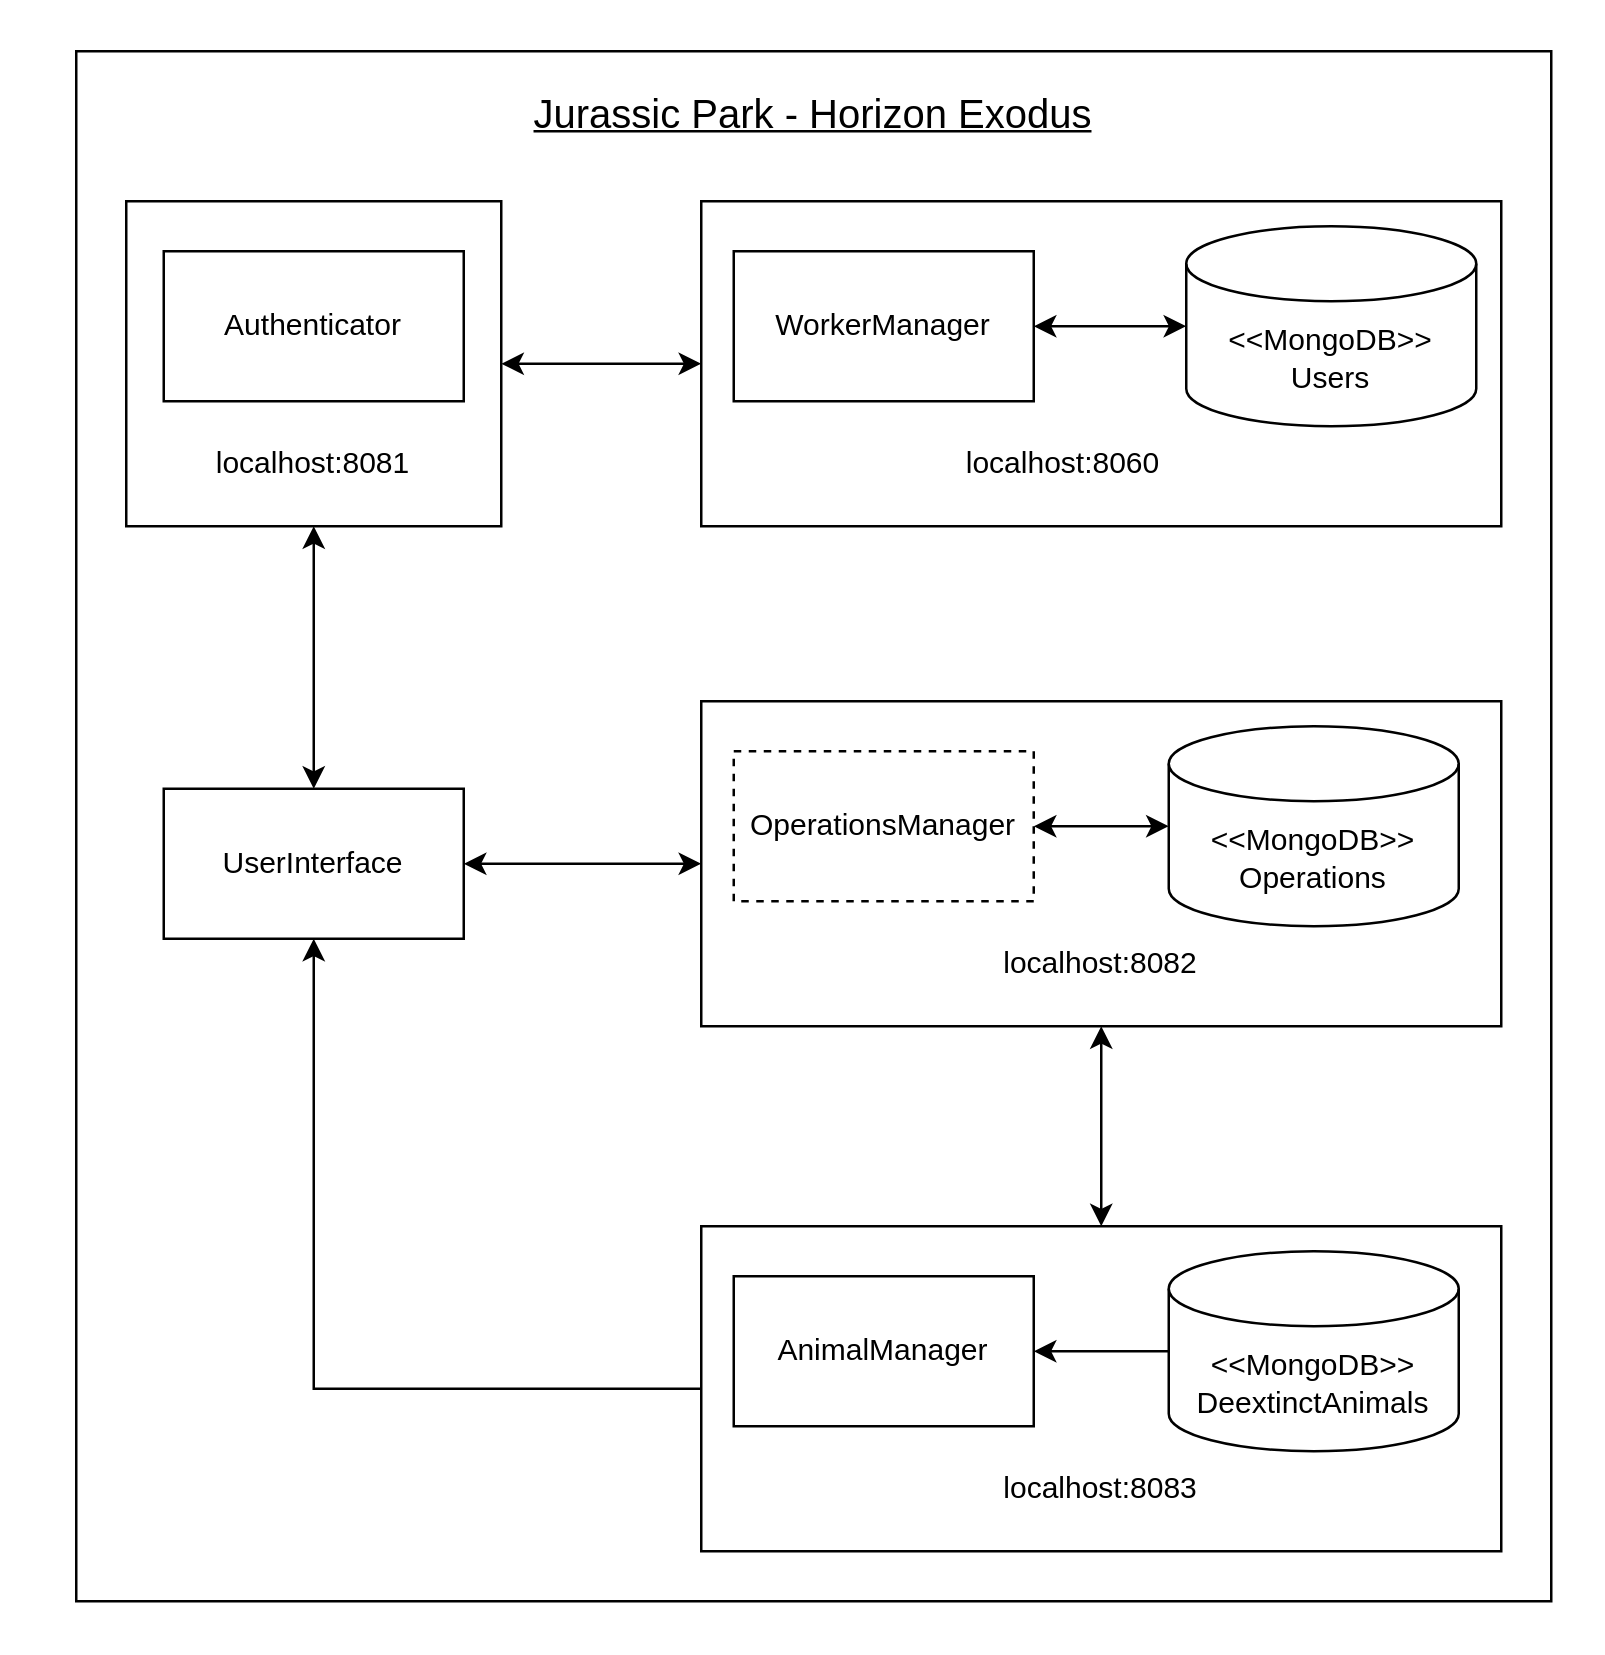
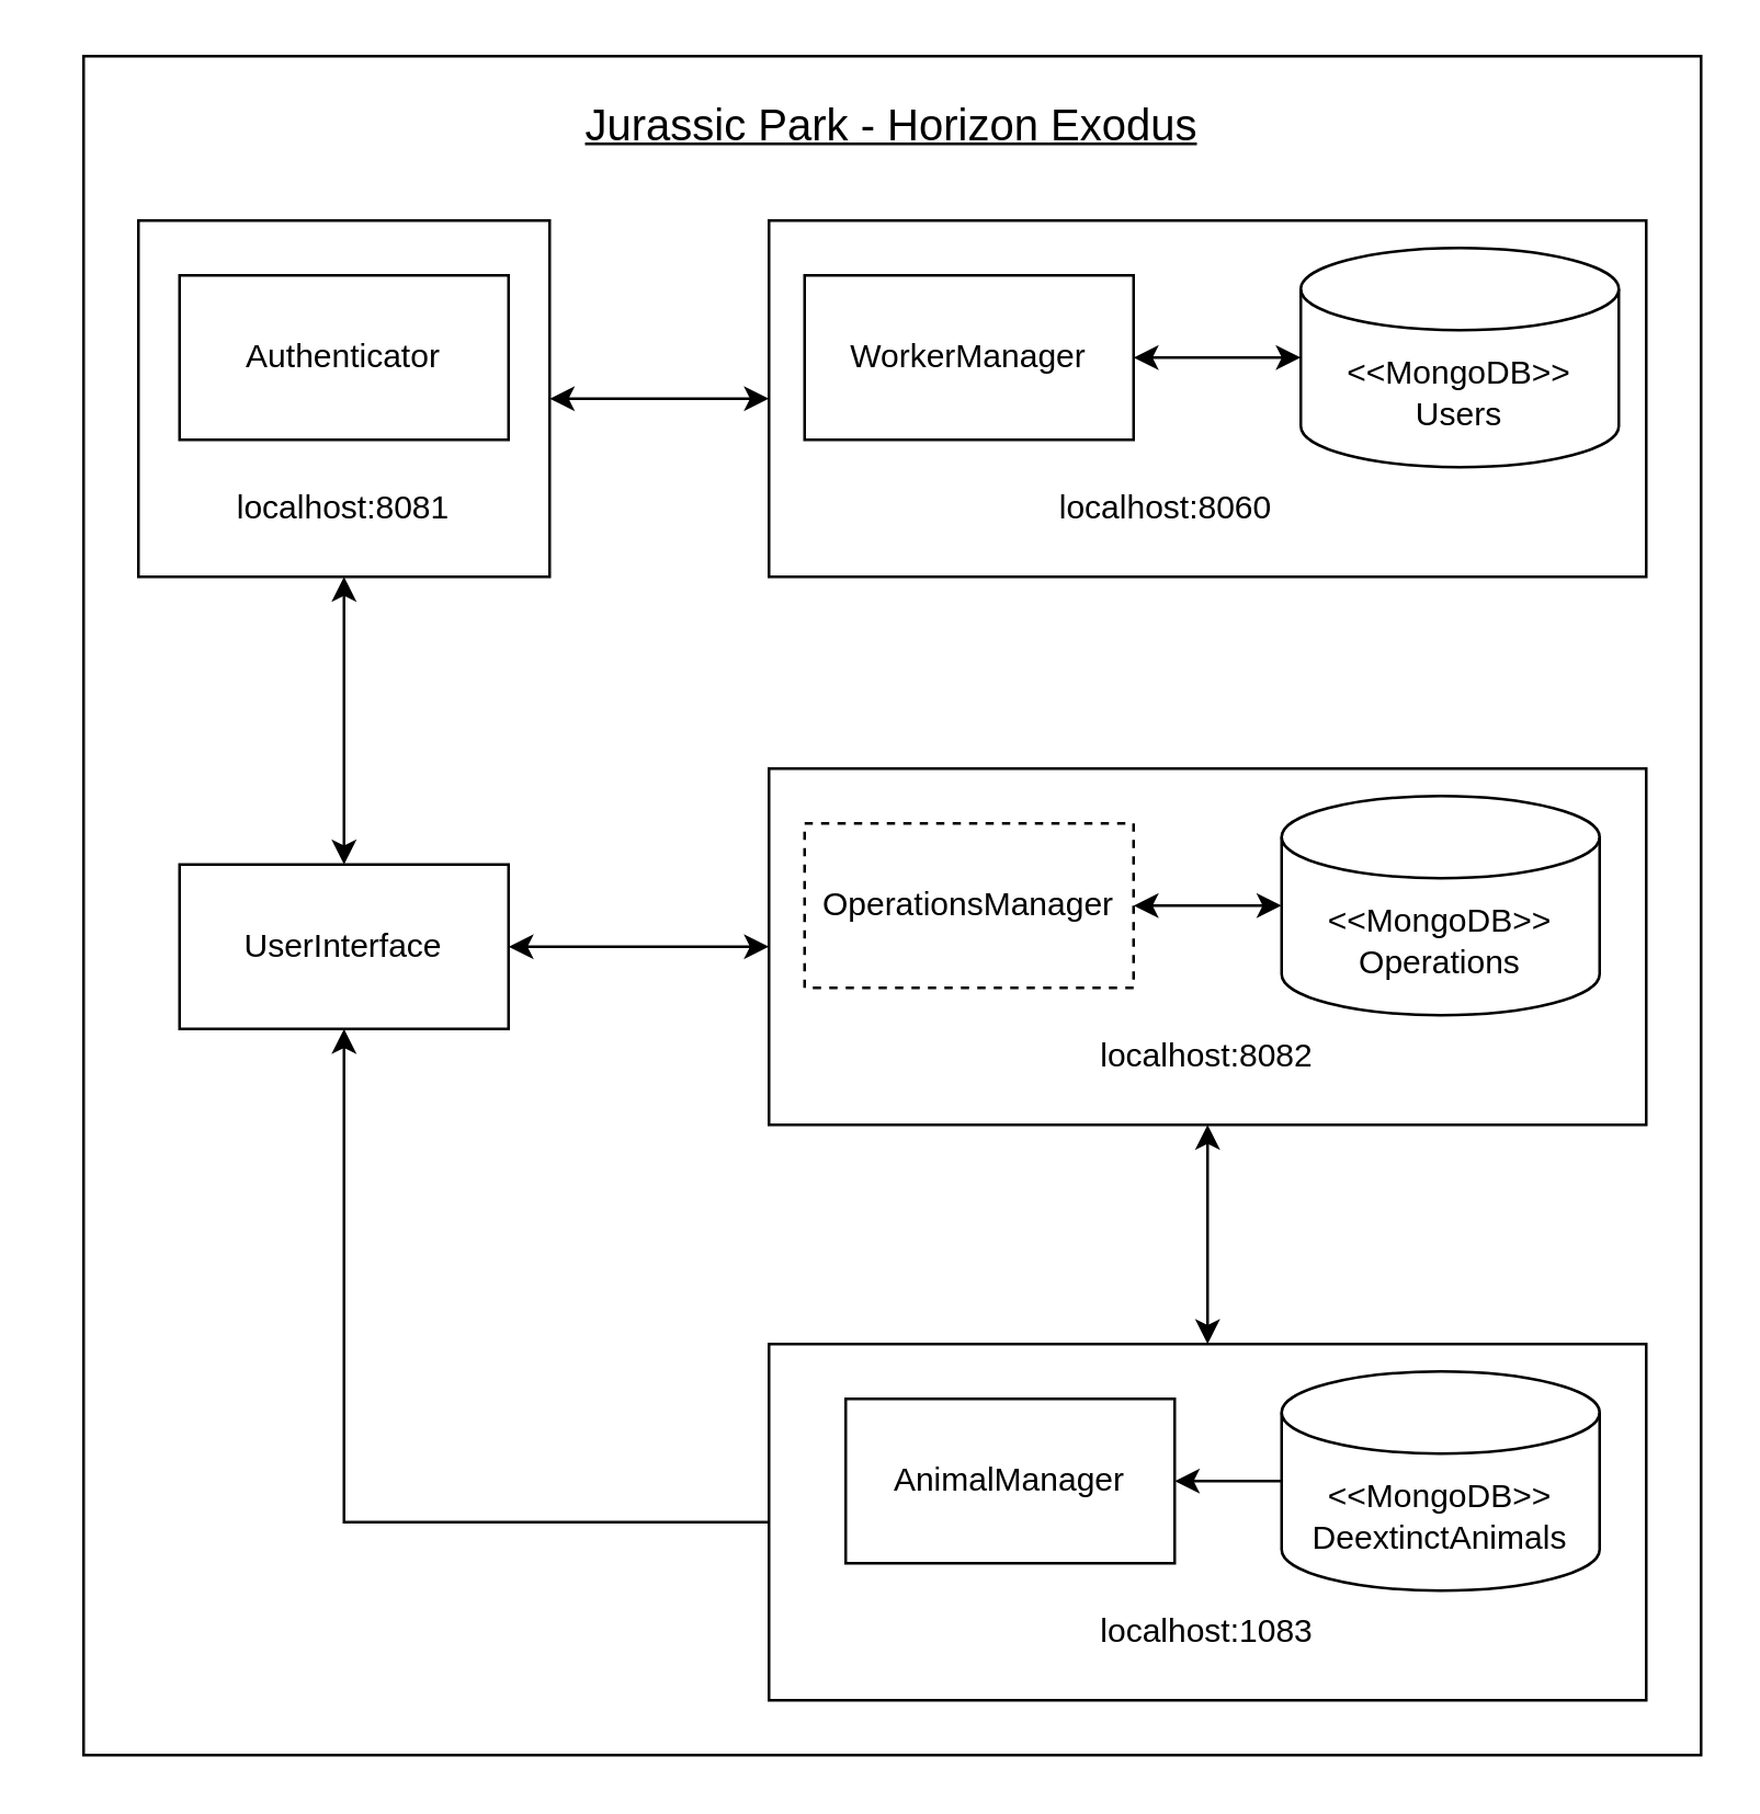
  <mxCell id="0" />
  <mxCell id="1" parent="0" />
  <mxCell id="2" value="" style="rounded=0;whiteSpace=wrap;html=1;" vertex="1" parent="1"><mxGeometry x="30" y="20" width="590" height="620" as="geometry" /></mxCell>
  <mxCell id="3" style="edgeStyle=orthogonalEdgeStyle;rounded=0;orthogonalLoop=1;jettySize=auto;html=1;entryX=0.5;entryY=0.5;entryDx=0;entryDy=-15;entryPerimeter=0;" parent="1" edge="1"><mxGeometry relative="1" as="geometry"><mxPoint x="294" y="430" as="targetPoint" /></mxGeometry></mxCell>
  <mxCell id="4" style="edgeStyle=orthogonalEdgeStyle;rounded=0;orthogonalLoop=1;jettySize=auto;html=1;" edge="1" parent="1"><mxGeometry relative="1" as="geometry"><mxPoint x="20" y="610" as="sourcePoint" /></mxGeometry></mxCell>
  <mxCell id="5" style="edgeStyle=orthogonalEdgeStyle;rounded=0;orthogonalLoop=1;jettySize=auto;html=1;startArrow=classic;startFill=1;" edge="1" parent="1" source="6" target="23"><mxGeometry relative="1" as="geometry" /></mxCell>
  <mxCell id="6" value="UserInterface" style="rounded=0;whiteSpace=wrap;html=1;" vertex="1" parent="1"><mxGeometry x="65" y="315" width="120" height="60" as="geometry" /></mxCell>
  <mxCell id="7" value="&lt;u&gt;&lt;font style=&quot;font-size: 16px;&quot;&gt;Jurassic Park - Horizon Exodus&lt;/font&gt;&lt;/u&gt;" style="text;html=1;align=center;verticalAlign=middle;whiteSpace=wrap;rounded=0;" vertex="1" parent="1"><mxGeometry x="209" y="30" width="232" height="30" as="geometry" /></mxCell>
  <mxCell id="8" style="edgeStyle=orthogonalEdgeStyle;rounded=0;orthogonalLoop=1;jettySize=auto;html=1;startArrow=classic;startFill=1;" edge="1" parent="1" source="23" target="29"><mxGeometry relative="1" as="geometry" /></mxCell>
  <mxCell id="9" value="" style="group" vertex="1" connectable="0" parent="1"><mxGeometry x="50" y="80" width="150" height="130" as="geometry" /></mxCell>
  <mxCell id="10" value="" style="rounded=0;whiteSpace=wrap;html=1;" vertex="1" parent="9"><mxGeometry width="150" height="130" as="geometry" /></mxCell>
  <mxCell id="11" value="Authenticator" style="rounded=0;whiteSpace=wrap;html=1;" vertex="1" parent="9"><mxGeometry x="15" y="20" width="120" height="60" as="geometry" /></mxCell>
  <mxCell id="12" value="localhost:8081" style="text;html=1;align=center;verticalAlign=middle;whiteSpace=wrap;rounded=0;" vertex="1" parent="9"><mxGeometry x="30" y="90" width="90" height="30" as="geometry" /></mxCell>
  <mxCell id="13" style="edgeStyle=orthogonalEdgeStyle;rounded=0;orthogonalLoop=1;jettySize=auto;html=1;startArrow=classic;startFill=1;" edge="1" parent="1" source="10" target="6"><mxGeometry relative="1" as="geometry" /></mxCell>
  <mxCell id="14" style="edgeStyle=orthogonalEdgeStyle;rounded=0;orthogonalLoop=1;jettySize=auto;html=1;startArrow=classic;startFill=1;" edge="1" parent="1" source="17" target="10"><mxGeometry relative="1" as="geometry" /></mxCell>
  <mxCell id="15" style="edgeStyle=orthogonalEdgeStyle;rounded=0;orthogonalLoop=1;jettySize=auto;html=1;" edge="1" parent="1" source="29" target="6"><mxGeometry relative="1" as="geometry" /></mxCell>
  <mxCell id="16" value="" style="group" vertex="1" connectable="0" parent="1"><mxGeometry x="280" y="80" width="320" height="130" as="geometry" /></mxCell>
  <mxCell id="17" value="" style="rounded=0;whiteSpace=wrap;html=1;movable=1;resizable=1;rotatable=1;deletable=1;editable=1;locked=0;connectable=1;" vertex="1" parent="16"><mxGeometry width="320" height="130" as="geometry" /></mxCell>
  <mxCell id="18" value="WorkerManager" style="rounded=0;whiteSpace=wrap;html=1;movable=1;resizable=1;rotatable=1;deletable=1;editable=1;locked=0;connectable=1;" vertex="1" parent="16"><mxGeometry x="13" y="20" width="120" height="60" as="geometry" /></mxCell>
  <mxCell id="19" style="edgeStyle=orthogonalEdgeStyle;rounded=0;orthogonalLoop=1;jettySize=auto;html=1;startArrow=classic;startFill=1;movable=1;resizable=1;rotatable=1;deletable=1;editable=1;locked=0;connectable=1;" edge="1" parent="16" source="20" target="18"><mxGeometry relative="1" as="geometry" /></mxCell>
  <mxCell id="20" value="&lt;div&gt;&amp;lt;&amp;lt;MongoDB&amp;gt;&amp;gt;&lt;/div&gt;&lt;div&gt;Users&lt;/div&gt;" style="shape=cylinder3;whiteSpace=wrap;html=1;boundedLbl=1;backgroundOutline=1;size=15;movable=1;resizable=1;rotatable=1;deletable=1;editable=1;locked=0;connectable=1;" vertex="1" parent="16"><mxGeometry x="194" y="10" width="116" height="80" as="geometry" /></mxCell>
  <mxCell id="21" value="localhost:8060" style="text;html=1;align=center;verticalAlign=middle;whiteSpace=wrap;rounded=0;" vertex="1" parent="16"><mxGeometry x="100" y="90" width="90" height="30" as="geometry" /></mxCell>
  <mxCell id="22" value="" style="group" vertex="1" connectable="0" parent="1"><mxGeometry x="280" y="280" width="320" height="130" as="geometry" /></mxCell>
  <mxCell id="23" value="" style="rounded=0;whiteSpace=wrap;html=1;" vertex="1" parent="22"><mxGeometry width="320" height="130" as="geometry" /></mxCell>
  <mxCell id="24" value="OperationsManager" style="rounded=0;whiteSpace=wrap;html=1;dashed=1;" vertex="1" parent="22"><mxGeometry x="13" y="20" width="120" height="60" as="geometry" /></mxCell>
  <mxCell id="25" style="edgeStyle=orthogonalEdgeStyle;rounded=0;orthogonalLoop=1;jettySize=auto;html=1;startArrow=classic;startFill=1;" edge="1" parent="22" source="26" target="24"><mxGeometry relative="1" as="geometry" /></mxCell>
  <mxCell id="26" value="&lt;div&gt;&amp;lt;&amp;lt;MongoDB&amp;gt;&amp;gt;&lt;/div&gt;&lt;div&gt;Operations&lt;/div&gt;" style="shape=cylinder3;whiteSpace=wrap;html=1;boundedLbl=1;backgroundOutline=1;size=15;" vertex="1" parent="22"><mxGeometry x="187" y="10" width="116" height="80" as="geometry" /></mxCell>
  <mxCell id="27" value="localhost:8082" style="text;html=1;align=center;verticalAlign=middle;whiteSpace=wrap;rounded=0;" vertex="1" parent="22"><mxGeometry x="110" y="90" width="100" height="30" as="geometry" /></mxCell>
  <mxCell id="28" value="" style="group" vertex="1" connectable="0" parent="1"><mxGeometry x="280" y="490" width="320" height="130" as="geometry" /></mxCell>
  <mxCell id="29" value="" style="rounded=0;whiteSpace=wrap;html=1;" vertex="1" parent="28"><mxGeometry width="320" height="130" as="geometry" /></mxCell>
  <mxCell id="30" style="edgeStyle=orthogonalEdgeStyle;rounded=0;orthogonalLoop=1;jettySize=auto;html=1;startArrow=classic;startFill=1;endArrow=none;" edge="1" parent="28" source="31" target="32"><mxGeometry relative="1" as="geometry" /></mxCell>
- <mxCell id="31" value="AnimalManager" style="rounded=0;whiteSpace=wrap;html=1;" vertex="1" parent="28"><mxGeometry x="13" y="20" width="120" height="60" as="geometry" /></mxCell>
+ <mxCell id="31" value="AnimalManager" style="rounded=0;whiteSpace=wrap;html=1;" vertex="1" parent="28"><mxGeometry x="28" y="20" width="120" height="60" as="geometry" /></mxCell>
  <mxCell id="32" value="&lt;div&gt;&amp;lt;&amp;lt;MongoDB&amp;gt;&amp;gt;&lt;/div&gt;&lt;div&gt;&lt;span lang=&quot;en&quot; class=&quot;HwtZe&quot;&gt;&lt;span class=&quot;jCAhz ChMk0b&quot;&gt;&lt;span class=&quot;ryNqvb&quot;&gt;Deextinct&lt;/span&gt;&lt;/span&gt;&lt;/span&gt;Animals&lt;/div&gt;" style="shape=cylinder3;whiteSpace=wrap;html=1;boundedLbl=1;backgroundOutline=1;size=15;" vertex="1" parent="28"><mxGeometry x="187" y="10" width="116" height="80" as="geometry" /></mxCell>
- <mxCell id="33" value="&lt;div&gt;localhost:8083&lt;/div&gt;" style="text;html=1;align=center;verticalAlign=middle;whiteSpace=wrap;rounded=0;" vertex="1" parent="28"><mxGeometry x="130" y="90" width="60" height="30" as="geometry" /></mxCell>
+ <mxCell id="33" value="&lt;div&gt;localhost:1083&lt;/div&gt;" style="text;html=1;align=center;verticalAlign=middle;whiteSpace=wrap;rounded=0;" vertex="1" parent="28"><mxGeometry x="130" y="90" width="60" height="30" as="geometry" /></mxCell>
